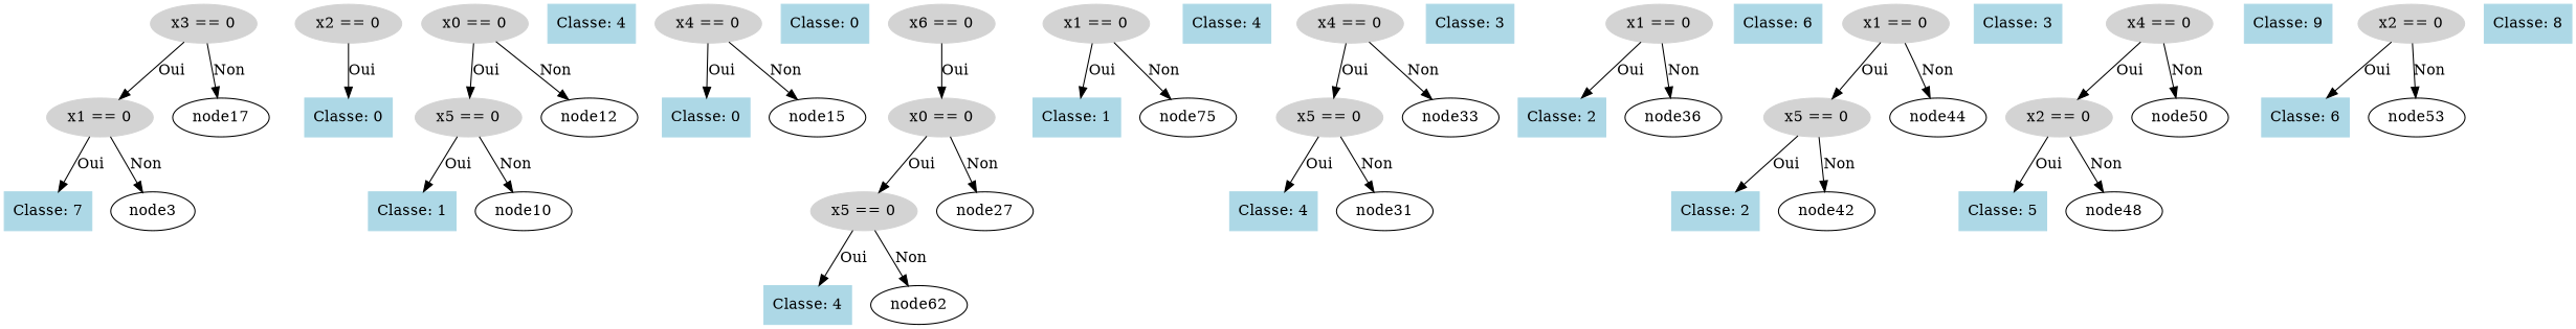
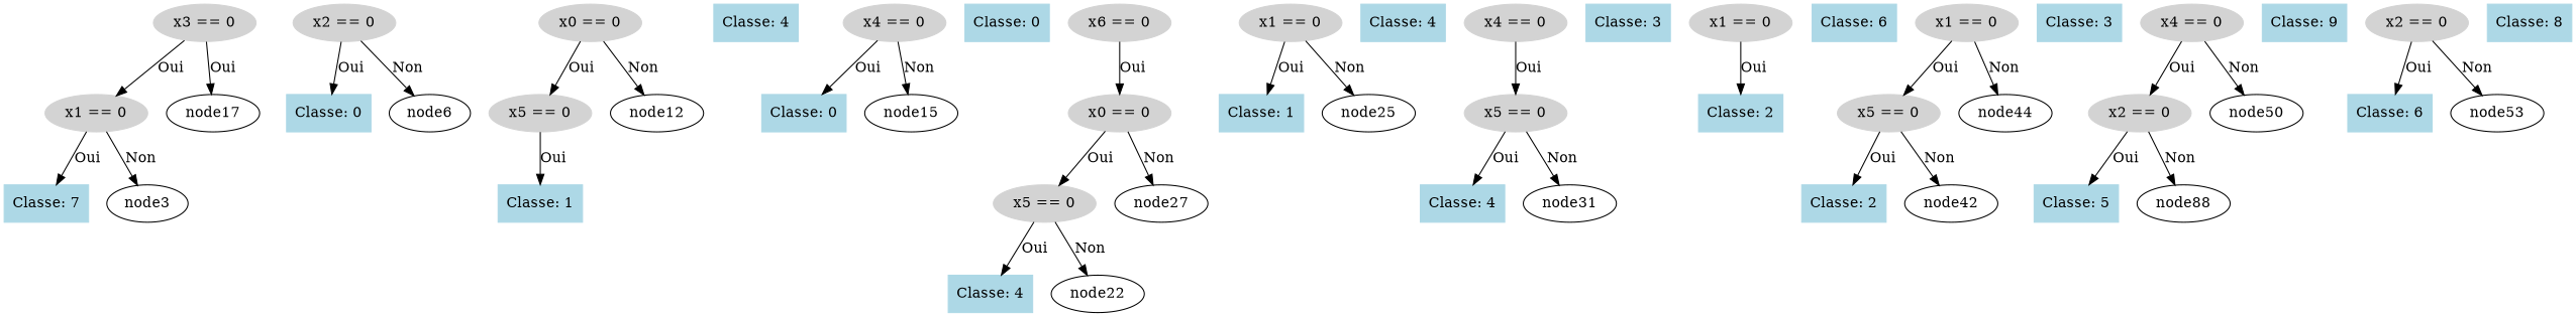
  digraph {
    node [color=lightblue shape=box style=filled]
    n1 [color=lightgray label="x3 == 0" shape=ellipse]
    n2 [color=lightgray label="x1 == 0" shape=ellipse]
    node17 [color="" shape="" style=""]
    n4 [label="Classe: 7"]
    node3 [color="" shape="" style=""]
    n6 [color=lightgray label="x2 == 0" shape=ellipse]
    n7 [label="Classe: 0"]
+   node6 [color="" shape="" style=""]
    n9 [color=lightgray label="x0 == 0" shape=ellipse]
    n10 [color=lightgray label="x5 == 0" shape=ellipse]
    node12 [color="" shape="" style=""]
    n12 [label="Classe: 1"]
-   node10 [color="" shape="" style=""]
    n14 [label="Classe: 4"]
    n15 [color=lightgray label="x4 == 0" shape=ellipse]
    n16 [label="Classe: 0"]
    node15 [color="" shape="" style=""]
    n18 [label="Classe: 0"]
    n19 [color=lightgray label="x6 == 0" shape=ellipse]
    n20 [color=lightgray label="x0 == 0" shape=ellipse]
    n21 [color=lightgray label="x5 == 0" shape=ellipse]
    node27 [color="" shape="" style=""]
    n23 [label="Classe: 4"]
-   node22 [label=node62 color="" shape="" style=""]
+   node22 [color="" shape="" style=""]
    n25 [color=lightgray label="x1 == 0" shape=ellipse]
    n26 [label="Classe: 1"]
-   node25 [label=node75 color="" shape="" style=""]
+   node25 [color="" shape="" style=""]
    n28 [label="Classe: 4"]
    n29 [color=lightgray label="x4 == 0" shape=ellipse]
    n30 [color=lightgray label="x5 == 0" shape=ellipse]
-   node33 [color="" shape="" style=""]
    n32 [label="Classe: 4"]
    node31 [color="" shape="" style=""]
    n34 [label="Classe: 3"]
    n35 [color=lightgray label="x1 == 0" shape=ellipse]
    n36 [label="Classe: 2"]
-   node36 [color="" shape="" style=""]
    n38 [label="Classe: 6"]
    n39 [color=lightgray label="x1 == 0" shape=ellipse]
    n40 [color=lightgray label="x5 == 0" shape=ellipse]
    node44 [color="" shape="" style=""]
    n42 [label="Classe: 2"]
    node42 [color="" shape="" style=""]
    n44 [label="Classe: 3"]
    n45 [color=lightgray label="x4 == 0" shape=ellipse]
    n46 [color=lightgray label="x2 == 0" shape=ellipse]
    node50 [color="" shape="" style=""]
    n48 [label="Classe: 5"]
-   node48 [color="" shape="" style=""]
+   node48 [label=node88 color="" shape="" style=""]
    n50 [label="Classe: 9"]
    n51 [color=lightgray label="x2 == 0" shape=ellipse]
    n52 [label="Classe: 6"]
    node53 [color="" shape="" style=""]
    n54 [label="Classe: 8"]
    n1 -> n2 [label=Oui]
-   n1 -> node17 [label=Non]
+   n1 -> node17 [label=Oui]
    n2 -> n4 [label=Oui]
    n2 -> node3 [label=Non]
    n6 -> n7 [label=Oui]
+   n6 -> node6 [label=Non]
    n9 -> n10 [label=Oui]
    n9 -> node12 [label=Non]
    n10 -> n12 [label=Oui]
-   n10 -> node10 [label=Non]
    n15 -> n16 [label=Oui]
    n15 -> node15 [label=Non]
    n19 -> n20 [label=Oui]
    n20 -> n21 [label=Oui]
    n20 -> node27 [label=Non]
    n21 -> n23 [label=Oui]
    n21 -> node22 [label=Non]
    n25 -> n26 [label=Oui]
    n25 -> node25 [label=Non]
    n29 -> n30 [label=Oui]
-   n29 -> node33 [label=Non]
    n30 -> n32 [label=Oui]
    n30 -> node31 [label=Non]
    n35 -> n36 [label=Oui]
-   n35 -> node36 [label=Non]
    n39 -> n40 [label=Oui]
    n39 -> node44 [label=Non]
    n40 -> n42 [label=Oui]
    n40 -> node42 [label=Non]
    n45 -> n46 [label=Oui]
    n45 -> node50 [label=Non]
    n46 -> n48 [label=Oui]
    n46 -> node48 [label=Non]
    n51 -> n52 [label=Oui]
    n51 -> node53 [label=Non]
  }
